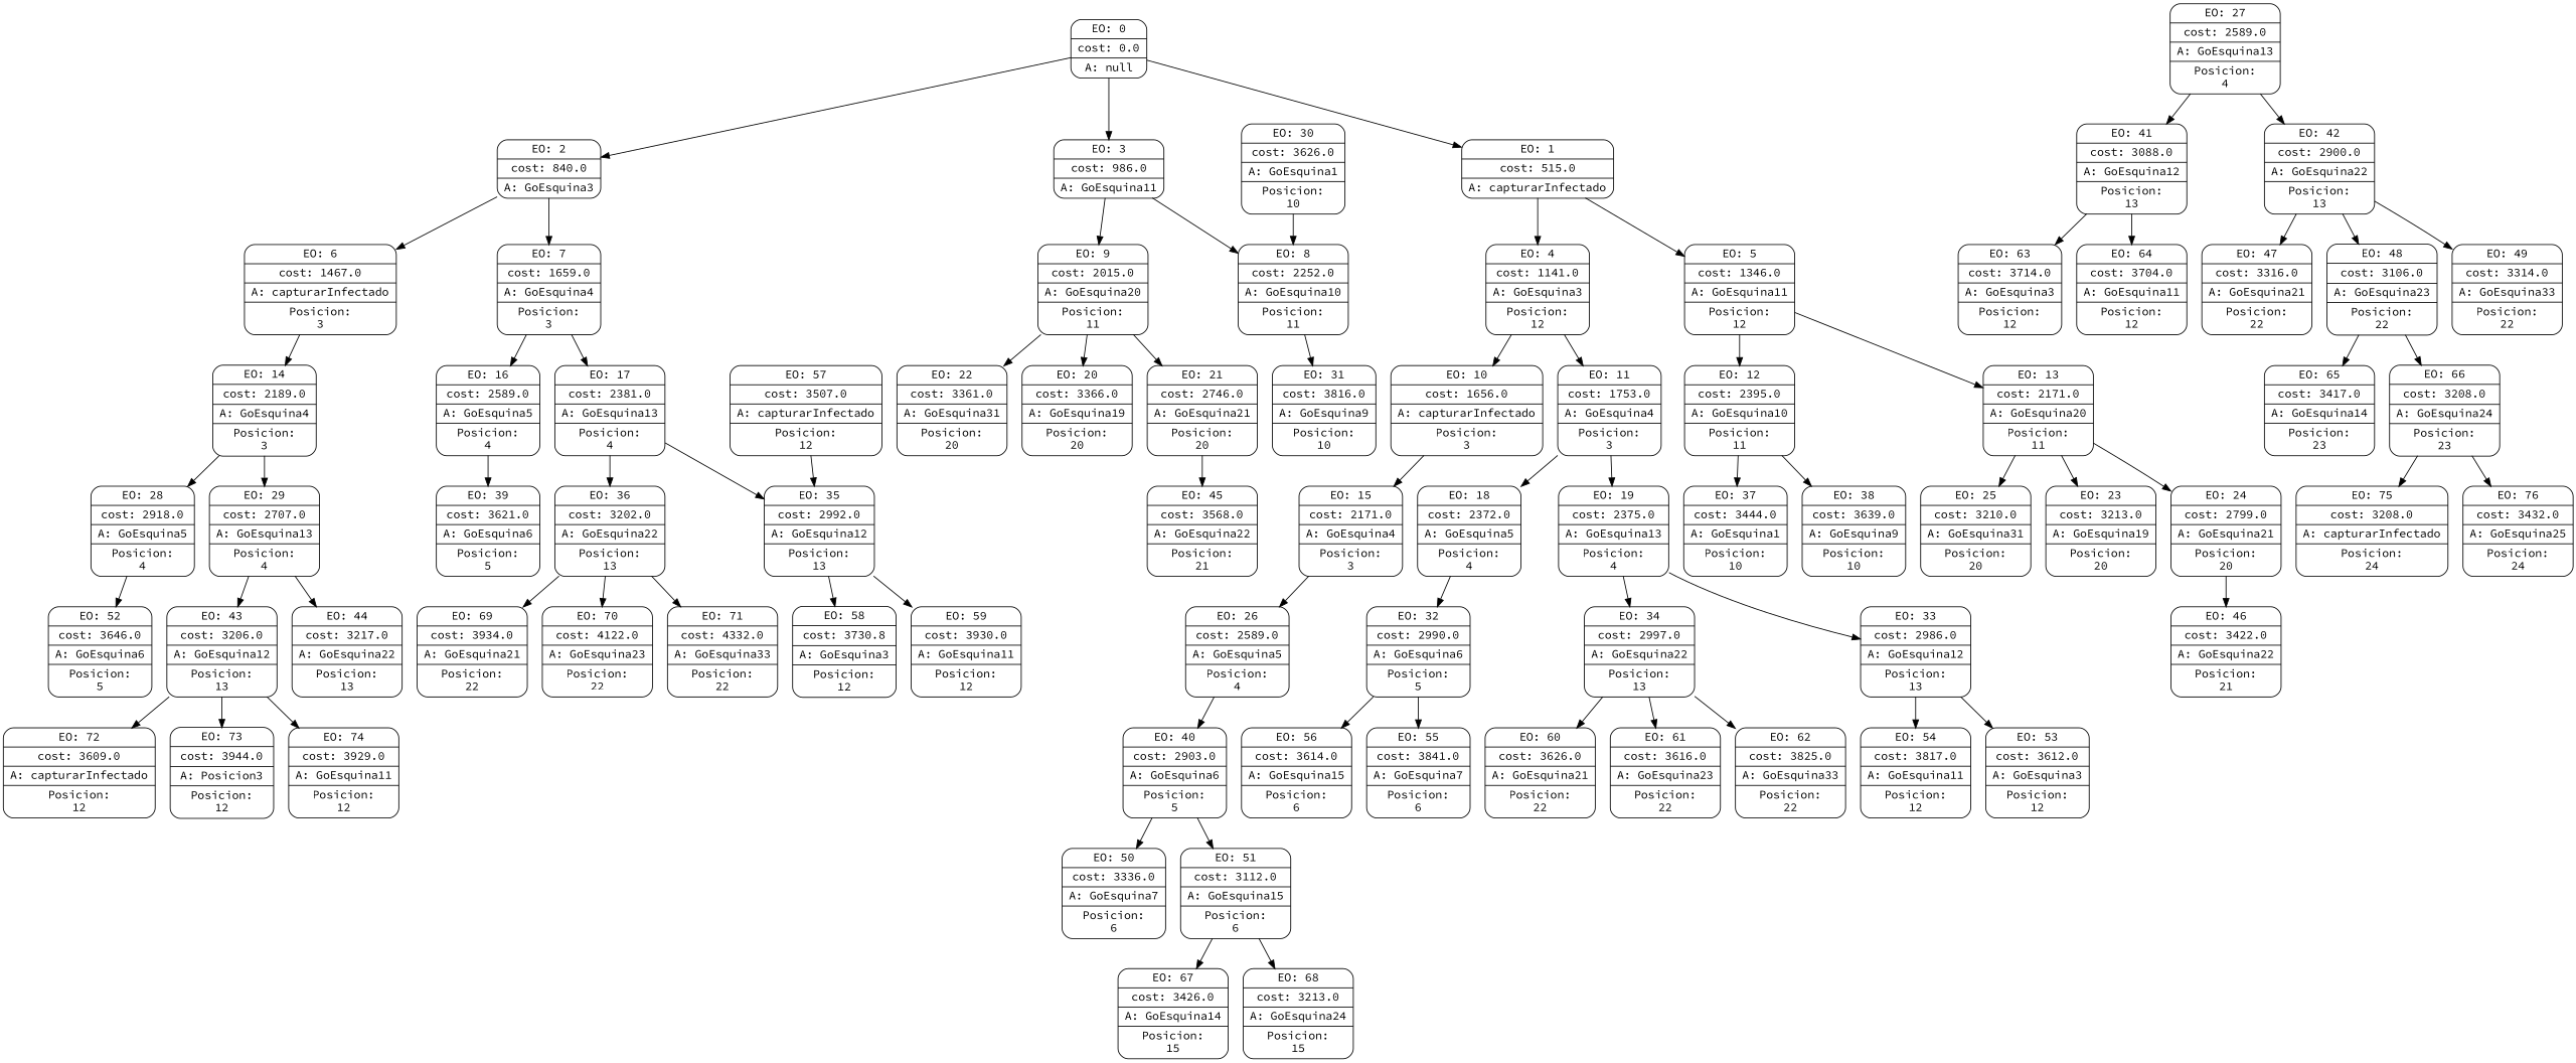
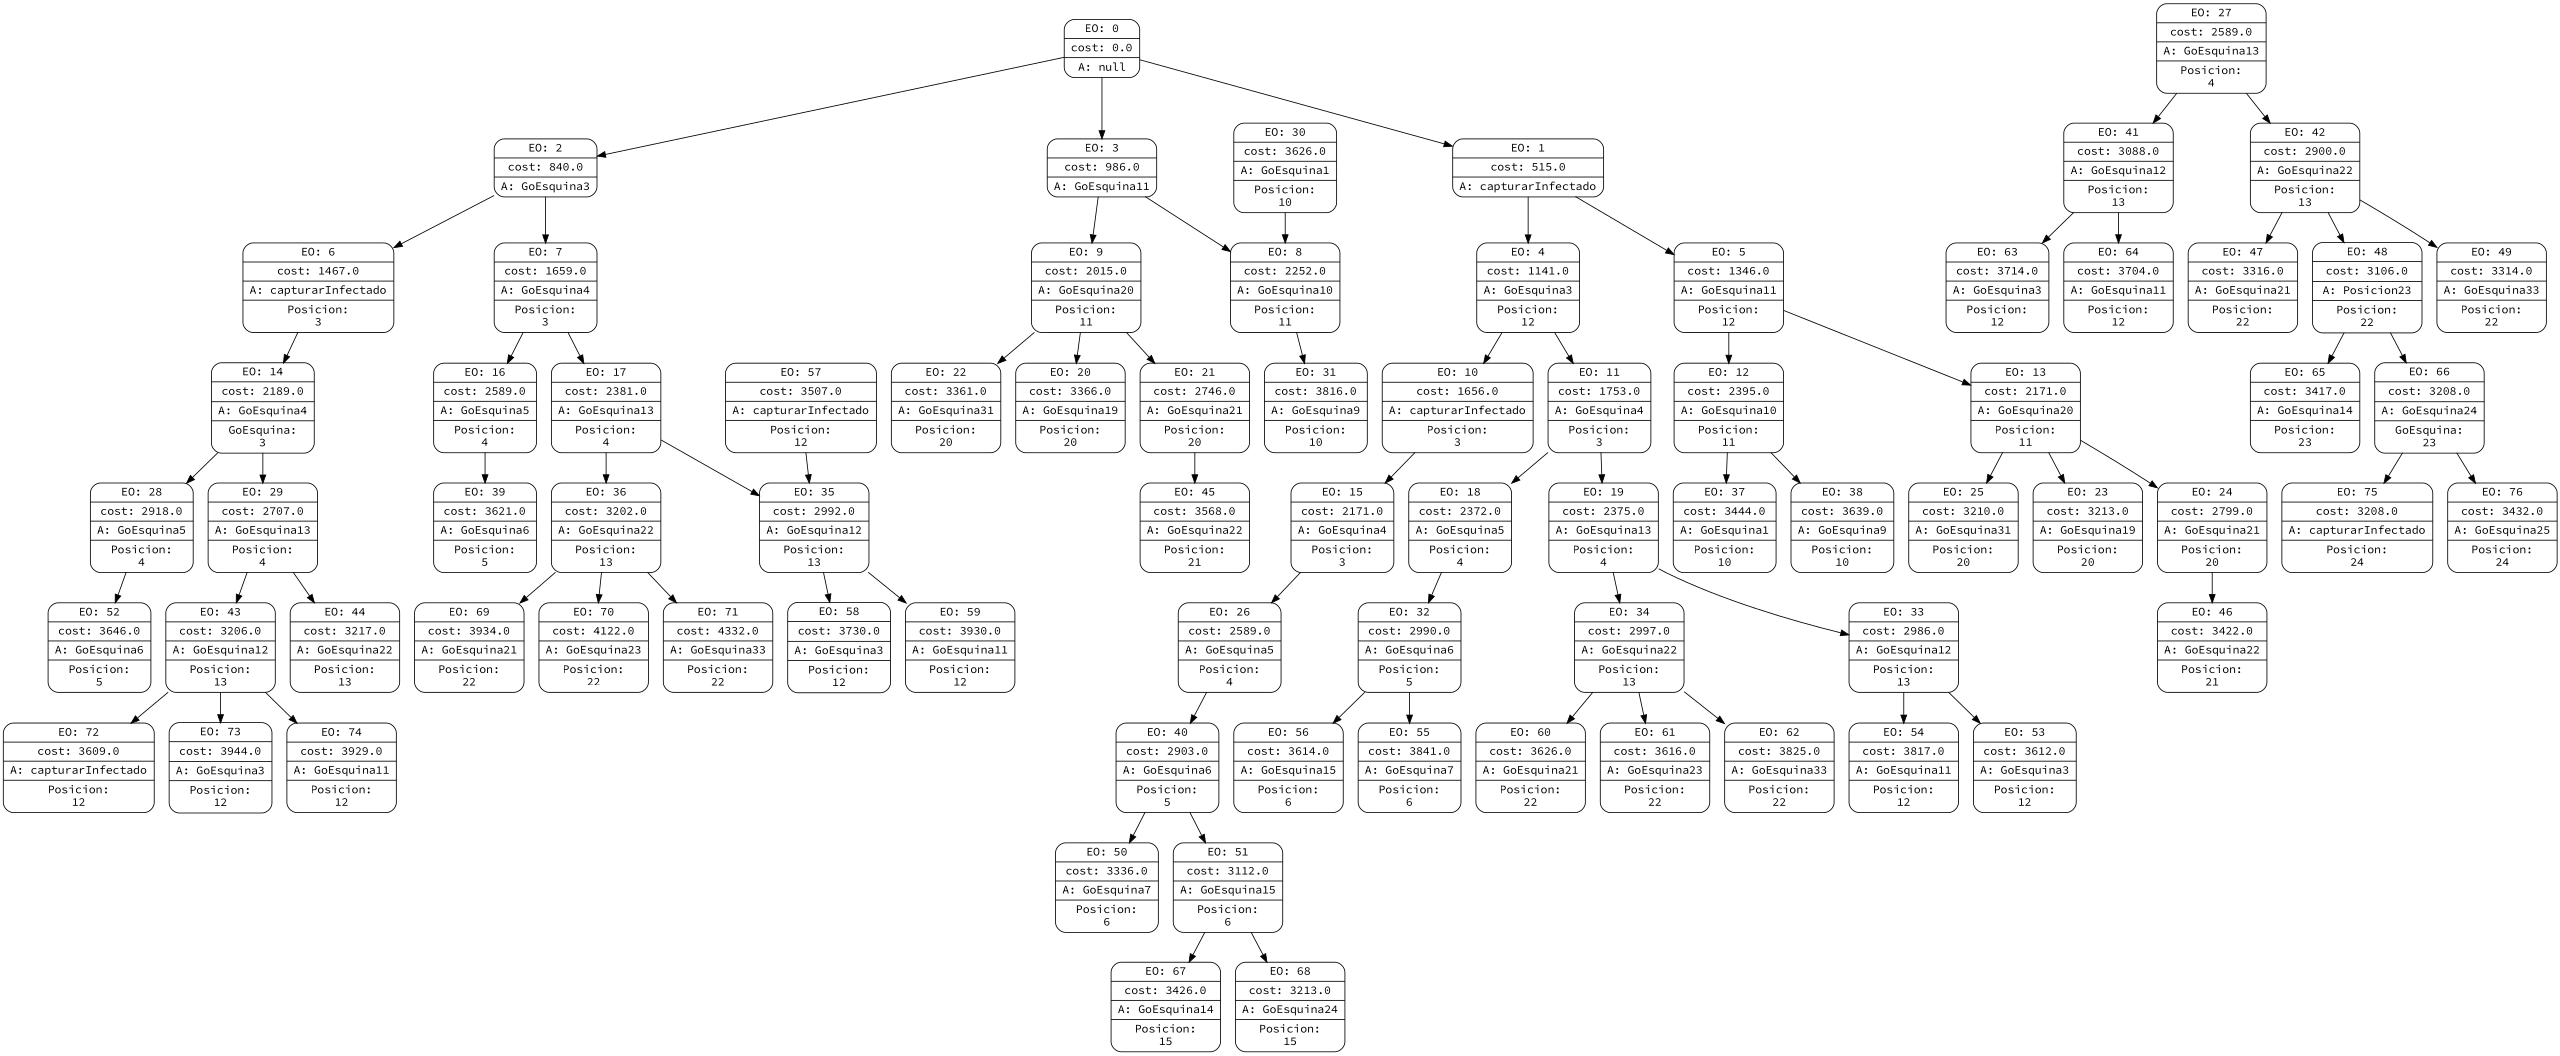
  digraph {
    fontname="Source Code Pro"
    node [fontname="Source Code Pro" shape=Mrecord]
    edge [fontname="Source Code Pro"]
    n1 [label="{EO: 0|cost: 0.0|A: null}"]
    n2 [label="{EO: 1|cost: 515.0|A: capturarInfectado}"]
    n3 [label="{EO: 2|cost: 840.0|A: GoEsquina3}"]
    n4 [label="{EO: 3|cost: 986.0|A: GoEsquina11}"]
    n5 [label="{EO: 4|cost: 1141.0|A: GoEsquina3|Posicion:\n12}"]
    n6 [label="{EO: 5|cost: 1346.0|A: GoEsquina11|Posicion:\n12}"]
    n7 [label="{EO: 6|cost: 1467.0|A: capturarInfectado|Posicion:\n3}"]
    n8 [label="{EO: 7|cost: 1659.0|A: GoEsquina4|Posicion:\n3}"]
    n9 [label="{EO: 8|cost: 2252.0|A: GoEsquina10|Posicion:\n11}"]
    n10 [label="{EO: 9|cost: 2015.0|A: GoEsquina20|Posicion:\n11}"]
    n11 [label="{EO: 10|cost: 1656.0|A: capturarInfectado|Posicion:\n3}"]
    n12 [label="{EO: 11|cost: 1753.0|A: GoEsquina4|Posicion:\n3}"]
    n13 [label="{EO: 12|cost: 2395.0|A: GoEsquina10|Posicion:\n11}"]
    n14 [label="{EO: 13|cost: 2171.0|A: GoEsquina20|Posicion:\n11}"]
    n15 [label="{EO: 15|cost: 2171.0|A: GoEsquina4|Posicion:\n3}"]
    n16 [label="{EO: 18|cost: 2372.0|A: GoEsquina5|Posicion:\n4}"]
    n17 [label="{EO: 19|cost: 2375.0|A: GoEsquina13|Posicion:\n4}"]
    n18 [label="{EO: 26|cost: 2589.0|A: GoEsquina5|Posicion:\n4}"]
    n19 [label="{EO: 40|cost: 2903.0|A: GoEsquina6|Posicion:\n5}"]
    n20 [label="{EO: 27|cost: 2589.0|A: GoEsquina13|Posicion:\n4}"]
    n21 [label="{EO: 41|cost: 3088.0|A: GoEsquina12|Posicion:\n13}"]
    n22 [label="{EO: 42|cost: 2900.0|A: GoEsquina22|Posicion:\n13}"]
    n23 [label="{EO: 50|cost: 3336.0|A: GoEsquina7|Posicion:\n6}"]
    n24 [label="{EO: 51|cost: 3112.0|A: GoEsquina15|Posicion:\n6}"]
    n25 [label="{EO: 67|cost: 3426.0|A: GoEsquina14|Posicion:\n15}"]
    n26 [label="{EO: 68|cost: 3213.0|A: GoEsquina24|Posicion:\n15}"]
    n27 [label="{EO: 63|cost: 3714.0|A: GoEsquina3|Posicion:\n12}"]
    n28 [label="{EO: 64|cost: 3704.0|A: GoEsquina11|Posicion:\n12}"]
    n29 [label="{EO: 47|cost: 3316.0|A: GoEsquina21|Posicion:\n22}"]
-   n30 [label="{EO: 48|cost: 3106.0|A: GoEsquina23|Posicion:\n22}"]
+   n30 [label="{EO: 48|cost: 3106.0|A: Posicion23|Posicion:\n22}"]
    n31 [label="{EO: 49|cost: 3314.0|A: GoEsquina33|Posicion:\n22}"]
    n32 [label="{EO: 65|cost: 3417.0|A: GoEsquina14|Posicion:\n23}"]
-   n33 [label="{EO: 66|cost: 3208.0|A: GoEsquina24|Posicion:\n23}"]
+   n33 [label="{EO: 66|cost: 3208.0|A: GoEsquina24|GoEsquina:\n23}"]
    n34 [label="{EO: 75|cost: 3208.0|A: capturarInfectado|Posicion:\n24}"]
    n35 [label="{EO: 76|cost: 3432.0|A: GoEsquina25|Posicion:\n24}"]
    n36 [label="{EO: 32|cost: 2990.0|A: GoEsquina6|Posicion:\n5}"]
    n37 [label="{EO: 33|cost: 2986.0|A: GoEsquina12|Posicion:\n13}"]
    n38 [label="{EO: 34|cost: 2997.0|A: GoEsquina22|Posicion:\n13}"]
    n39 [label="{EO: 55|cost: 3841.0|A: GoEsquina7|Posicion:\n6}"]
    n40 [label="{EO: 56|cost: 3614.0|A: GoEsquina15|Posicion:\n6}"]
    n41 [label="{EO: 53|cost: 3612.0|A: GoEsquina3|Posicion:\n12}"]
    n42 [label="{EO: 54|cost: 3817.0|A: GoEsquina11|Posicion:\n12}"]
    n43 [label="{EO: 60|cost: 3626.0|A: GoEsquina21|Posicion:\n22}"]
    n44 [label="{EO: 61|cost: 3616.0|A: GoEsquina23|Posicion:\n22}"]
    n45 [label="{EO: 62|cost: 3825.0|A: GoEsquina33|Posicion:\n22}"]
    n46 [label="{EO: 37|cost: 3444.0|A: GoEsquina1|Posicion:\n10}"]
    n47 [label="{EO: 38|cost: 3639.0|A: GoEsquina9|Posicion:\n10}"]
    n48 [label="{EO: 23|cost: 3213.0|A: GoEsquina19|Posicion:\n20}"]
    n49 [label="{EO: 24|cost: 2799.0|A: GoEsquina21|Posicion:\n20}"]
    n50 [label="{EO: 25|cost: 3210.0|A: GoEsquina31|Posicion:\n20}"]
    n51 [label="{EO: 46|cost: 3422.0|A: GoEsquina22|Posicion:\n21}"]
-   n52 [label="{EO: 14|cost: 2189.0|A: GoEsquina4|Posicion:\n3}"]
+   n52 [label="{EO: 14|cost: 2189.0|A: GoEsquina4|GoEsquina:\n3}"]
    n53 [label="{EO: 16|cost: 2589.0|A: GoEsquina5|Posicion:\n4}"]
    n54 [label="{EO: 17|cost: 2381.0|A: GoEsquina13|Posicion:\n4}"]
    n55 [label="{EO: 28|cost: 2918.0|A: GoEsquina5|Posicion:\n4}"]
    n56 [label="{EO: 29|cost: 2707.0|A: GoEsquina13|Posicion:\n4}"]
    n57 [label="{EO: 52|cost: 3646.0|A: GoEsquina6|Posicion:\n5}"]
    n58 [label="{EO: 43|cost: 3206.0|A: GoEsquina12|Posicion:\n13}"]
    n59 [label="{EO: 44|cost: 3217.0|A: GoEsquina22|Posicion:\n13}"]
    n60 [label="{EO: 72|cost: 3609.0|A: capturarInfectado|Posicion:\n12}"]
-   n61 [label="{EO: 73|cost: 3944.0|A: Posicion3|Posicion:\n12}"]
+   n61 [label="{EO: 73|cost: 3944.0|A: GoEsquina3|Posicion:\n12}"]
    n62 [label="{EO: 74|cost: 3929.0|A: GoEsquina11|Posicion:\n12}"]
    n63 [label="{EO: 39|cost: 3621.0|A: GoEsquina6|Posicion:\n5}"]
    n64 [label="{EO: 35|cost: 2992.0|A: GoEsquina12|Posicion:\n13}"]
    n65 [label="{EO: 36|cost: 3202.0|A: GoEsquina22|Posicion:\n13}"]
-   n66 [label="{EO: 58|cost: 3730.8|A: GoEsquina3|Posicion:\n12}"]
+   n66 [label="{EO: 58|cost: 3730.0|A: GoEsquina3|Posicion:\n12}"]
    n67 [label="{EO: 59|cost: 3930.0|A: GoEsquina11|Posicion:\n12}"]
    n68 [label="{EO: 69|cost: 3934.0|A: GoEsquina21|Posicion:\n22}"]
    n69 [label="{EO: 70|cost: 4122.0|A: GoEsquina23|Posicion:\n22}"]
    n70 [label="{EO: 71|cost: 4332.0|A: GoEsquina33|Posicion:\n22}"]
    n71 [label="{EO: 57|cost: 3507.0|A: capturarInfectado|Posicion:\n12}"]
    n72 [label="{EO: 31|cost: 3816.0|A: GoEsquina9|Posicion:\n10}"]
    n73 [label="{EO: 20|cost: 3366.0|A: GoEsquina19|Posicion:\n20}"]
    n74 [label="{EO: 21|cost: 2746.0|A: GoEsquina21|Posicion:\n20}"]
    n75 [label="{EO: 22|cost: 3361.0|A: GoEsquina31|Posicion:\n20}"]
    n76 [label="{EO: 30|cost: 3626.0|A: GoEsquina1|Posicion:\n10}"]
    n77 [label="{EO: 45|cost: 3568.0|A: GoEsquina22|Posicion:\n21}"]
    n1 -> n2
    n1 -> n3
    n1 -> n4
    n2 -> n5
    n2 -> n6
    n3 -> n7
    n3 -> n8
    n4 -> n9
    n4 -> n10
    n5 -> n11
    n5 -> n12
    n6 -> n13
    n6 -> n14
    n7 -> n52
    n8 -> n53
    n8 -> n54
    n9 -> n72
    n10 -> n73
    n10 -> n74
    n10 -> n75
    n11 -> n15
    n12 -> n16
    n12 -> n17
    n13 -> n46
    n13 -> n47
    n14 -> n48
    n14 -> n49
    n14 -> n50
    n15 -> n18
    n16 -> n36
    n17 -> n37
    n17 -> n38
    n18 -> n19
    n19 -> n23
    n19 -> n24
    n20 -> n21
    n20 -> n22
    n21 -> n27
    n21 -> n28
    n22 -> n29
    n22 -> n30
    n22 -> n31
    n24 -> n25
    n24 -> n26
    n30 -> n32
    n30 -> n33
    n33 -> n34
    n33 -> n35
    n36 -> n39
    n36 -> n40
    n37 -> n41
    n37 -> n42
    n38 -> n43
    n38 -> n44
    n38 -> n45
    n49 -> n51
    n52 -> n55
    n52 -> n56
    n53 -> n63
    n54 -> n64
    n54 -> n65
    n55 -> n57
    n56 -> n58
    n56 -> n59
    n58 -> n60
    n58 -> n61
    n58 -> n62
    n64 -> n66
    n64 -> n67
    n65 -> n68
    n65 -> n69
    n65 -> n70
    n71 -> n64
    n74 -> n77
    n76 -> n9
  }
